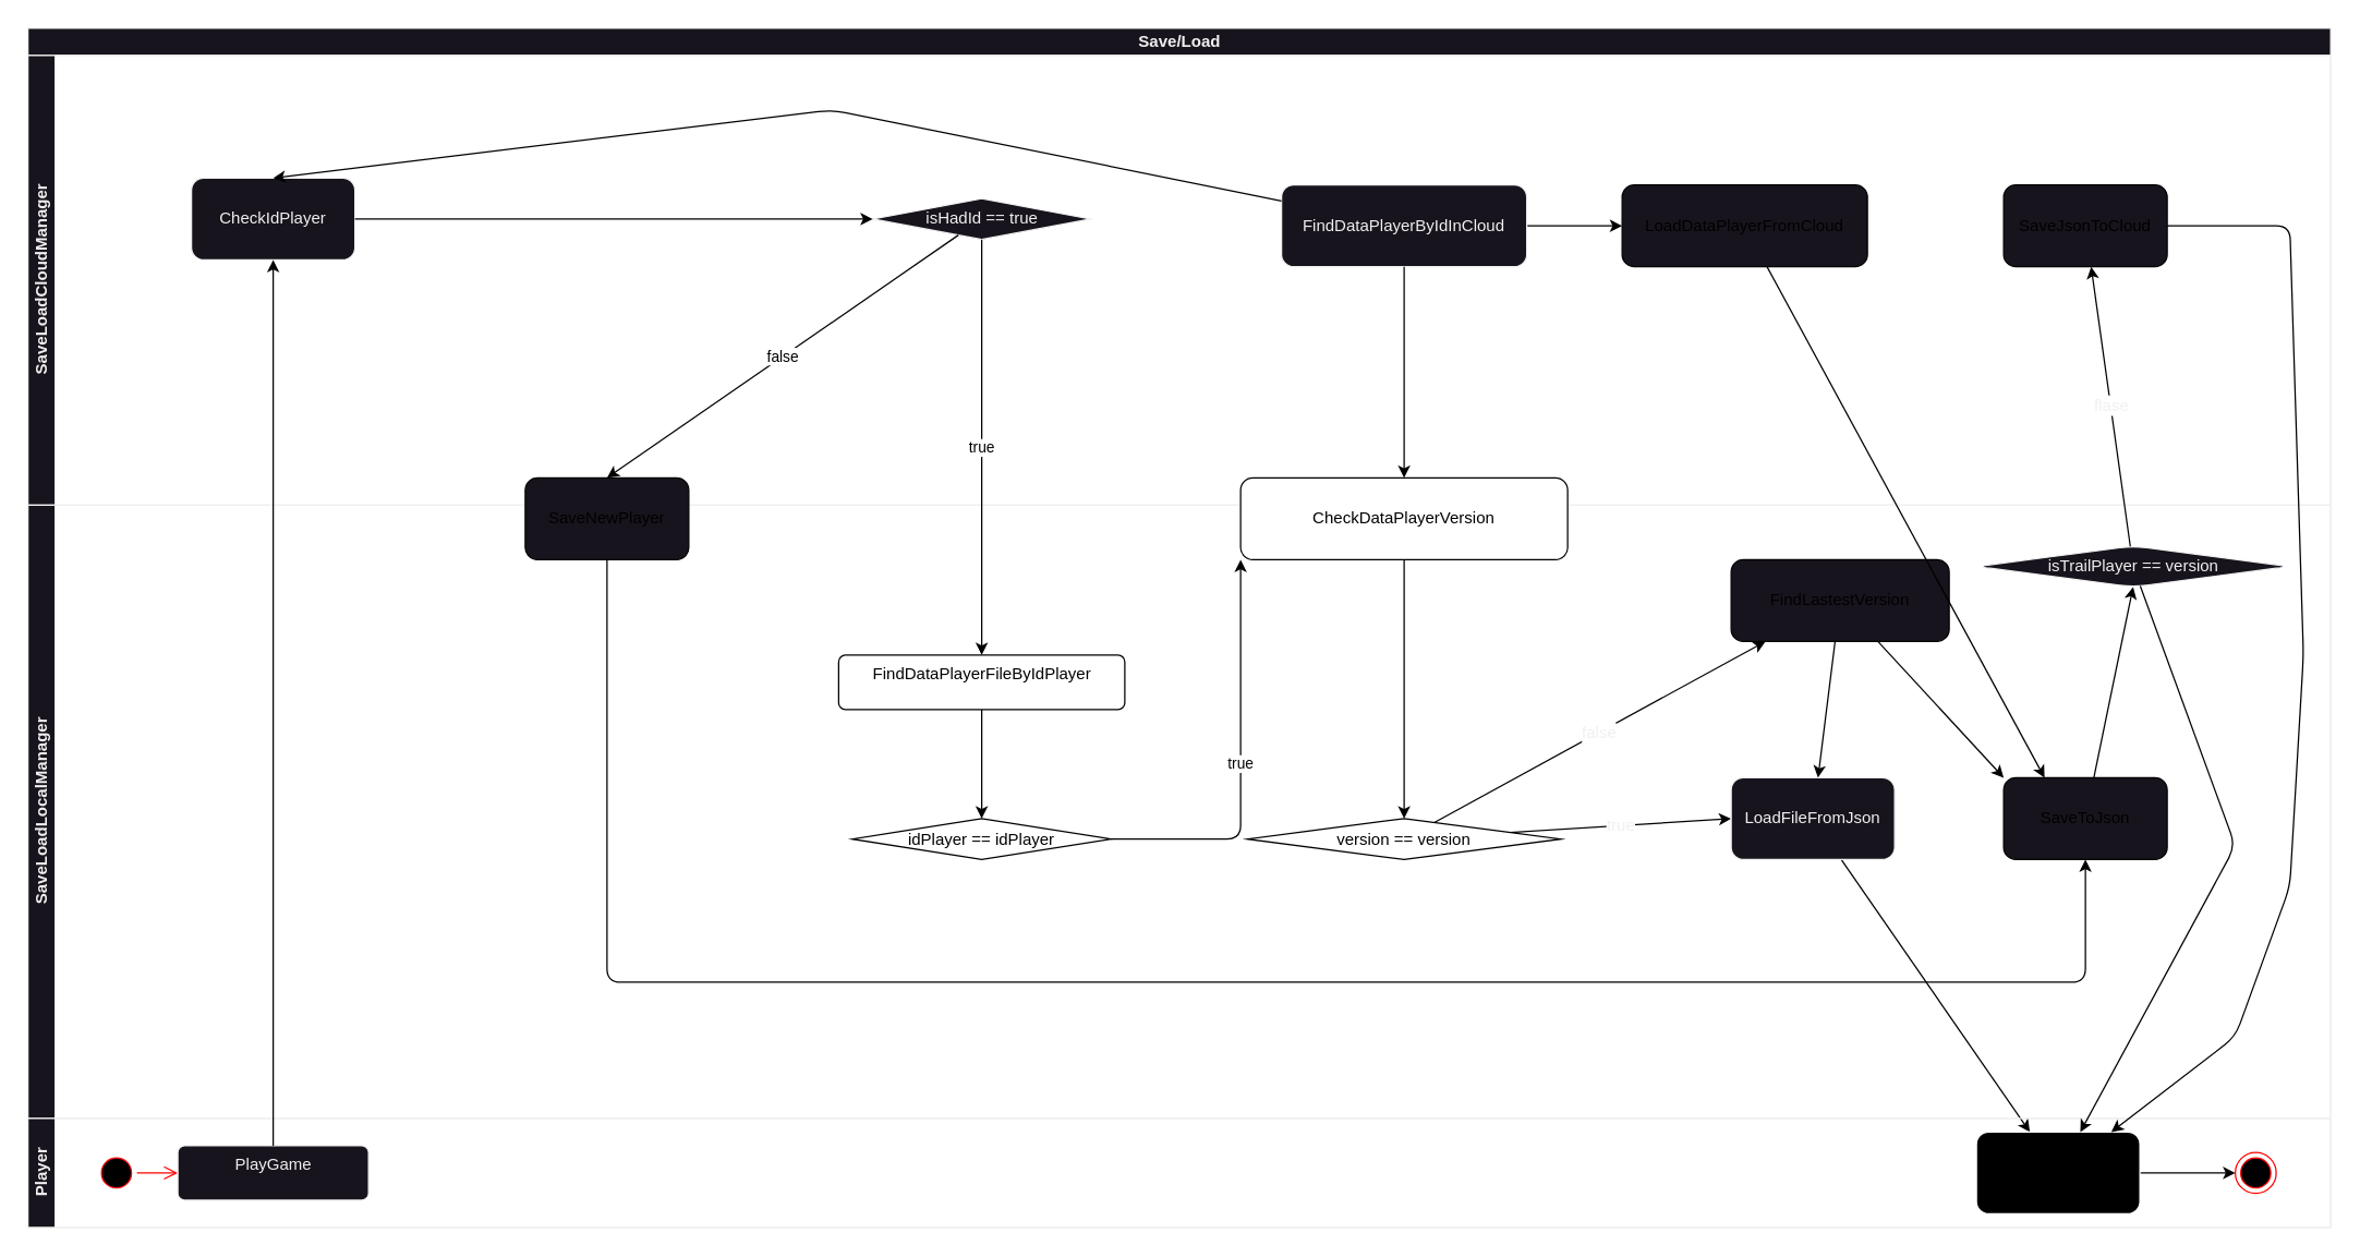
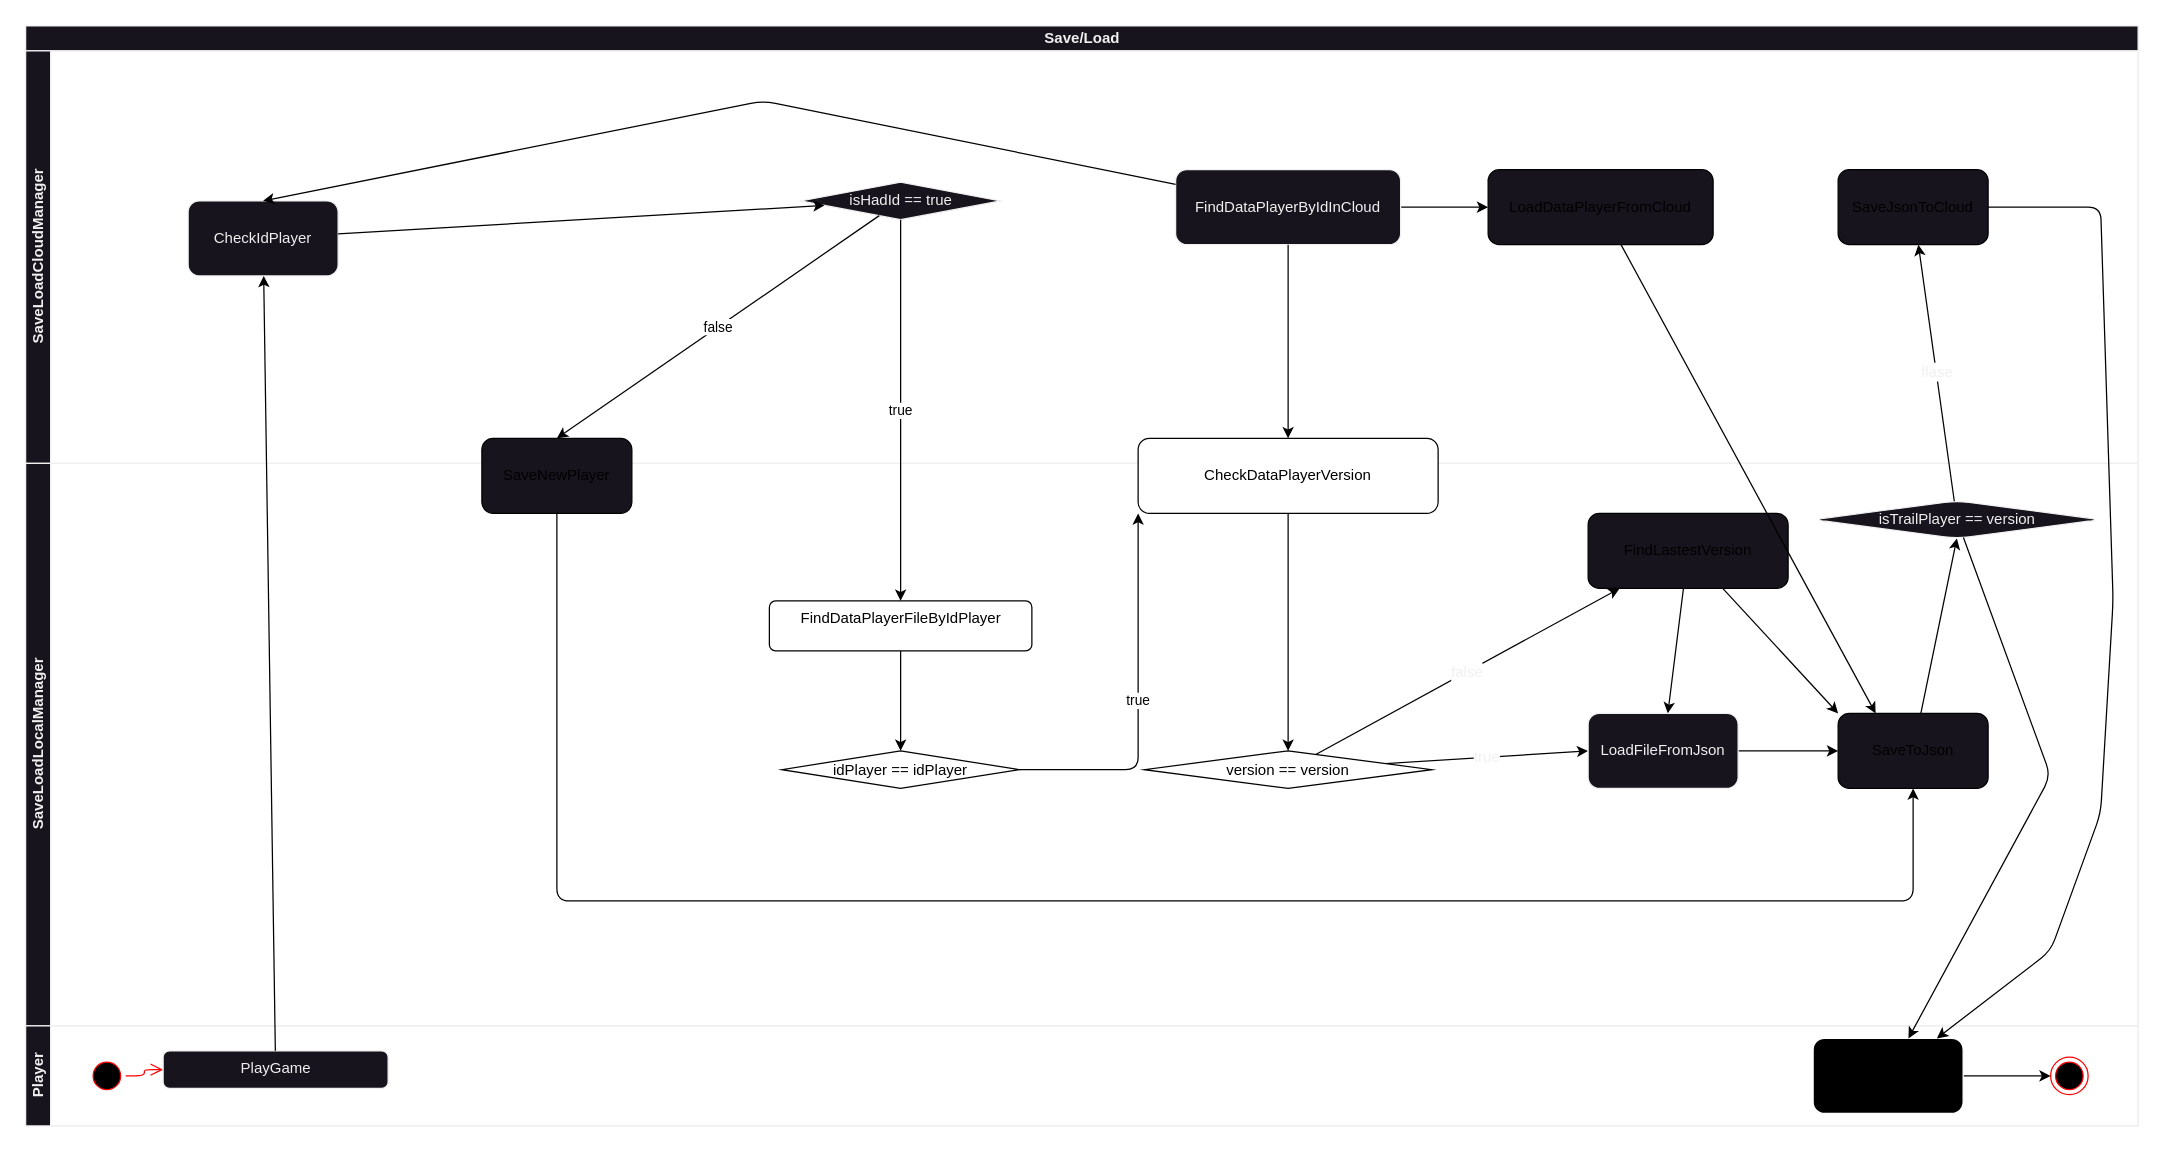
  <mxCell id="0" />
  <mxCell id="1" parent="0" />
  <mxCell id="2" value="Save/Load" style="swimlane;childLayout=stackLayout;resizeParent=1;resizeParentMax=0;horizontal=1;startSize=20;horizontalStack=0;html=1;strokeColor=rgb(240, 240, 240);fontFamily=Helvetica;fontSize=12;fontColor=rgb(240, 240, 240);fillColor=rgb(24, 20, 29);" parent="1" vertex="1"><mxGeometry width="1690" height="880" as="geometry" x="20" y="20" /></mxCell>
  <mxCell id="3" value="SaveLoadCloudManager" style="swimlane;startSize=20;horizontal=0;html=1;strokeColor=rgb(240, 240, 240);fontFamily=Helvetica;fontSize=12;fontColor=rgb(240, 240, 240);fillColor=rgb(24, 20, 29);" parent="2" vertex="1"><mxGeometry y="20" width="1690" height="330" as="geometry" /></mxCell>
- <mxCell id="4" value="CheckIdPlayer" style="rounded=1;whiteSpace=wrap;html=1;strokeColor=rgb(240, 240, 240);fontFamily=Helvetica;fontSize=12;fontColor=rgb(240, 240, 240);fillColor=rgb(24, 20, 29);" parent="3" vertex="1"><mxGeometry x="120" y="90" width="120" height="60" as="geometry" /></mxCell>
+ <mxCell id="4" value="CheckIdPlayer" style="rounded=1;whiteSpace=wrap;html=1;strokeColor=rgb(240, 240, 240);fontFamily=Helvetica;fontSize=12;fontColor=rgb(240, 240, 240);fillColor=rgb(24, 20, 29);" parent="3" vertex="1"><mxGeometry x="130" y="120" width="120" height="60" as="geometry" /></mxCell>
  <mxCell id="5" value="isHadId == true" style="rhombus;strokeColor=rgb(240, 240, 240);fontFamily=Helvetica;fontSize=12;fontColor=rgb(240, 240, 240);fillColor=rgb(24, 20, 29);html=1;" parent="3" vertex="1"><mxGeometry x="620" y="105" width="160" height="30" as="geometry" /></mxCell>
  <mxCell id="6" style="edgeStyle=none;html=1;fontFamily=Helvetica;fontSize=12;fontColor=rgb(240, 240, 240);" parent="3" source="4" target="5" edge="1"><mxGeometry relative="1" as="geometry" /></mxCell>
  <mxCell id="7" value="" style="edgeStyle=none;html=1;fontFamily=Helvetica;fontSize=12;fontColor=rgb(240, 240, 240);" parent="3" source="8" target="9" edge="1"><mxGeometry relative="1" as="geometry" /></mxCell>
  <mxCell id="8" value="FindDataPlayerByIdInCloud" style="rounded=1;whiteSpace=wrap;html=1;fillColor=rgb(24, 20, 29);strokeColor=rgb(240, 240, 240);fontFamily=Helvetica;fontSize=12;fontColor=rgb(240, 240, 240);" parent="3" vertex="1"><mxGeometry x="920" y="95" width="180" height="60" as="geometry" /></mxCell>
  <mxCell id="9" value="LoadDataPlayerFromCloud" style="whiteSpace=wrap;html=1;fillColor=rgb(24, 20, 29);rounded=1;" parent="3" vertex="1"><mxGeometry x="1170" y="95" width="180" height="60" as="geometry" /></mxCell>
  <mxCell id="10" style="edgeStyle=none;html=1;fontFamily=Helvetica;fontSize=12;fontColor=rgb(240, 240, 240);entryX=0.5;entryY=0;entryDx=0;entryDy=0;" parent="3" source="8" target="4" edge="1"><mxGeometry relative="1" as="geometry"><mxPoint x="730" y="80" as="targetPoint" /><Array as="points"><mxPoint x="590" y="40" /></Array></mxGeometry></mxCell>
  <mxCell id="11" value="SaveJsonToCloud" style="whiteSpace=wrap;html=1;fillColor=rgb(24, 20, 29);rounded=1;" parent="3" vertex="1"><mxGeometry x="1450" y="95" width="120" height="60" as="geometry" /></mxCell>
  <mxCell id="12" value="SaveLoadLocalManager" style="swimlane;startSize=20;horizontal=0;html=1;strokeColor=rgb(240, 240, 240);fontFamily=Helvetica;fontSize=12;fontColor=rgb(240, 240, 240);fillColor=rgb(24, 20, 29);" parent="2" vertex="1"><mxGeometry y="350" width="1690" height="450" as="geometry" /></mxCell>
  <mxCell id="13" style="edgeStyle=none;html=1;entryX=0.5;entryY=0;entryDx=0;entryDy=0;" parent="12" source="14" target="15" edge="1"><mxGeometry relative="1" as="geometry" /></mxCell>
  <mxCell id="14" value="FindDataPlayerFileByIdPlayer" style="html=1;align=center;verticalAlign=top;rounded=1;absoluteArcSize=1;arcSize=10;dashed=0;" parent="12" vertex="1"><mxGeometry x="595" y="110" width="210" height="40" as="geometry" /></mxCell>
  <mxCell id="15" value="idPlayer == idPlayer" style="rhombus;" parent="12" vertex="1"><mxGeometry x="605" y="230" width="190" height="30" as="geometry" /></mxCell>
  <mxCell id="16" value="true" style="edgeStyle=none;html=1;entryX=0;entryY=0.5;entryDx=0;entryDy=0;fontFamily=Helvetica;fontSize=12;fontColor=rgb(240, 240, 240);" parent="12" source="18" target="20" edge="1"><mxGeometry relative="1" as="geometry" /></mxCell>
  <mxCell id="17" value="false" style="edgeStyle=none;html=1;fontFamily=Helvetica;fontSize=12;fontColor=rgb(240, 240, 240);" parent="12" source="18" target="23" edge="1"><mxGeometry relative="1" as="geometry" /></mxCell>
  <mxCell id="18" value="version == version" style="rhombus;" parent="12" vertex="1"><mxGeometry x="895" y="230" width="230" height="30" as="geometry" /></mxCell>
- <mxCell id="19" value="" style="edgeStyle=none;html=1;fontFamily=Helvetica;fontSize=12;fontColor=rgb(240, 240, 240);" parent="12" source="20" target="38" edge="1"><mxGeometry relative="1" as="geometry" /></mxCell>
+ <mxCell id="19" value="" style="edgeStyle=none;html=1;fontFamily=Helvetica;fontSize=12;fontColor=rgb(240, 240, 240);" parent="12" source="20" target="28" edge="1"><mxGeometry relative="1" as="geometry" /></mxCell>
  <mxCell id="20" value="LoadFileFromJson" style="rounded=1;whiteSpace=wrap;html=1;strokeColor=rgb(240, 240, 240);fontFamily=Helvetica;fontSize=12;fontColor=rgb(240, 240, 240);fillColor=rgb(24, 20, 29);" parent="12" vertex="1"><mxGeometry x="1250" y="200" width="120" height="60" as="geometry" /></mxCell>
  <mxCell id="21" style="edgeStyle=none;html=1;fontFamily=Helvetica;fontSize=12;fontColor=rgb(240, 240, 240);" parent="12" source="23" target="20" edge="1"><mxGeometry relative="1" as="geometry" /></mxCell>
  <mxCell id="22" style="edgeStyle=none;html=1;entryX=0;entryY=0;entryDx=0;entryDy=0;fontFamily=Helvetica;fontSize=12;fontColor=rgb(240, 240, 240);" parent="12" source="23" target="28" edge="1"><mxGeometry relative="1" as="geometry" /></mxCell>
  <mxCell id="23" value="FindLastestVersion" style="rounded=1;whiteSpace=wrap;html=1;fillColor=rgb(24, 20, 29);" parent="12" vertex="1"><mxGeometry x="1250" y="40" width="160" height="60" as="geometry" /></mxCell>
  <mxCell id="24" value="CheckDataPlayerVersion" style="rounded=1;whiteSpace=wrap;html=1;" parent="12" vertex="1"><mxGeometry x="890" y="-20" width="240" height="60" as="geometry" /></mxCell>
  <mxCell id="25" style="edgeStyle=none;html=1;entryX=0.5;entryY=0;entryDx=0;entryDy=0;" parent="12" source="24" target="18" edge="1"><mxGeometry relative="1" as="geometry" /></mxCell>
  <mxCell id="26" value="true" style="edgeStyle=none;html=1;entryX=0;entryY=1;entryDx=0;entryDy=0;" parent="12" source="15" target="24" edge="1"><mxGeometry relative="1" as="geometry"><mxPoint x="990" as="targetPoint" /><Array as="points"><mxPoint x="890" y="245" /></Array></mxGeometry></mxCell>
  <mxCell id="27" style="edgeStyle=none;html=1;entryX=0.5;entryY=1;entryDx=0;entryDy=0;fontFamily=Helvetica;fontSize=12;fontColor=rgb(240, 240, 240);" parent="12" source="28" target="30" edge="1"><mxGeometry relative="1" as="geometry" /></mxCell>
  <mxCell id="28" value="SaveToJson" style="whiteSpace=wrap;html=1;fillColor=rgb(24, 20, 29);rounded=1;" parent="12" vertex="1"><mxGeometry x="1450" y="200" width="120" height="60" as="geometry" /></mxCell>
  <mxCell id="29" value="SaveNewPlayer" style="rounded=1;whiteSpace=wrap;html=1;fillColor=rgb(24, 20, 29);" parent="12" vertex="1"><mxGeometry x="365" y="-20" width="120" height="60" as="geometry" /></mxCell>
  <mxCell id="30" value="isTrailPlayer == version" style="rhombus;rounded=1;strokeColor=rgb(240, 240, 240);fontFamily=Helvetica;fontSize=12;fontColor=rgb(240, 240, 240);fillColor=rgb(24, 20, 29);html=1;" parent="12" vertex="1"><mxGeometry x="1430" y="30" width="230" height="30" as="geometry" /></mxCell>
  <mxCell id="31" style="edgeStyle=none;html=1;fontFamily=Helvetica;fontSize=12;fontColor=rgb(240, 240, 240);entryX=0.5;entryY=1;entryDx=0;entryDy=0;" parent="12" source="29" target="28" edge="1"><mxGeometry relative="1" as="geometry"><mxPoint x="1060" y="350" as="targetPoint" /><Array as="points"><mxPoint x="425" y="350" /><mxPoint x="1510" y="350" /></Array></mxGeometry></mxCell>
  <mxCell id="32" value="Player" style="swimlane;startSize=20;horizontal=0;html=1;strokeColor=rgb(240, 240, 240);fontFamily=Helvetica;fontSize=12;fontColor=rgb(240, 240, 240);fillColor=rgb(24, 20, 29);" parent="2" vertex="1"><mxGeometry y="800" width="1690" height="80" as="geometry" /></mxCell>
  <mxCell id="33" value="" style="ellipse;html=1;shape=startState;fillColor=#000000;strokeColor=#ff0000;fontFamily=Helvetica;fontSize=12;fontColor=rgb(240, 240, 240);" parent="32" vertex="1"><mxGeometry x="50" y="25" width="30" height="30" as="geometry" /></mxCell>
  <mxCell id="34" value="" style="edgeStyle=orthogonalEdgeStyle;html=1;verticalAlign=bottom;endArrow=open;endSize=8;strokeColor=#ff0000;fontFamily=Helvetica;fontSize=12;fontColor=rgb(240, 240, 240);entryX=0;entryY=0.5;entryDx=0;entryDy=0;" parent="32" source="33" target="35" edge="1"><mxGeometry relative="1" as="geometry"><mxPoint x="160" y="40" as="targetPoint" /></mxGeometry></mxCell>
- <mxCell id="35" value="PlayGame" style="html=1;align=center;verticalAlign=top;rounded=1;absoluteArcSize=1;arcSize=10;dashed=0;strokeColor=rgb(240, 240, 240);fontFamily=Helvetica;fontSize=12;fontColor=rgb(240, 240, 240);fillColor=rgb(24, 20, 29);" parent="32" vertex="1"><mxGeometry x="110" y="20" width="140" height="40" as="geometry" /></mxCell>
+ <mxCell id="35" value="PlayGame" style="html=1;align=center;verticalAlign=top;rounded=1;absoluteArcSize=1;arcSize=10;dashed=0;strokeColor=rgb(240, 240, 240);fontFamily=Helvetica;fontSize=12;fontColor=rgb(240, 240, 240);fillColor=rgb(24, 20, 29);" parent="32" vertex="1"><mxGeometry x="110" y="20" width="180" height="30" as="geometry" /></mxCell>
  <mxCell id="36" value="" style="ellipse;html=1;shape=endState;fillColor=#000000;strokeColor=#ff0000;rounded=1;fontFamily=Helvetica;fontSize=12;fontColor=rgb(240, 240, 240);" parent="32" vertex="1"><mxGeometry x="1620" y="25" width="30" height="30" as="geometry" /></mxCell>
  <mxCell id="37" style="edgeStyle=none;html=1;entryX=0;entryY=0.5;entryDx=0;entryDy=0;fontFamily=Helvetica;fontSize=12;fontColor=rgb(240, 240, 240);" parent="32" source="38" target="36" edge="1"><mxGeometry relative="1" as="geometry" /></mxCell>
  <mxCell id="38" value="Exit" style="whiteSpace=wrap;html=1;fillColor=#000000;strokeColor=#FFFFFF;rounded=1;" parent="32" vertex="1"><mxGeometry x="1430" y="10" width="120" height="60" as="geometry" /></mxCell>
  <mxCell id="39" style="edgeStyle=none;html=1;fontFamily=Helvetica;fontSize=12;fontColor=rgb(240, 240, 240);" parent="2" source="35" target="4" edge="1"><mxGeometry relative="1" as="geometry"><mxPoint x="120" y="640" as="targetPoint" /></mxGeometry></mxCell>
  <mxCell id="40" value="true" style="edgeStyle=none;html=1;entryX=0.5;entryY=0;entryDx=0;entryDy=0;" parent="2" source="5" target="14" edge="1"><mxGeometry relative="1" as="geometry" /></mxCell>
  <mxCell id="41" value="false" style="edgeStyle=none;html=1;entryX=0.5;entryY=0;entryDx=0;entryDy=0;" parent="2" source="5" target="29" edge="1"><mxGeometry relative="1" as="geometry" /></mxCell>
  <mxCell id="42" style="edgeStyle=none;html=1;fontFamily=Helvetica;fontSize=12;fontColor=rgb(240, 240, 240);" parent="2" source="8" target="24" edge="1"><mxGeometry relative="1" as="geometry" /></mxCell>
  <mxCell id="43" style="edgeStyle=none;html=1;entryX=0.25;entryY=0;entryDx=0;entryDy=0;fontFamily=Helvetica;fontSize=12;fontColor=rgb(240, 240, 240);" parent="2" source="9" target="28" edge="1"><mxGeometry relative="1" as="geometry" /></mxCell>
  <mxCell id="44" style="edgeStyle=none;html=1;fontFamily=Helvetica;fontSize=12;fontColor=rgb(240, 240, 240);" parent="2" source="11" target="38" edge="1"><mxGeometry relative="1" as="geometry"><mxPoint x="1680" y="145" as="targetPoint" /><Array as="points"><mxPoint x="1660" y="145" /><mxPoint x="1670" y="460" /><mxPoint x="1660" y="630" /><mxPoint x="1620" y="740" /></Array></mxGeometry></mxCell>
  <mxCell id="45" value="flase" style="edgeStyle=none;html=1;fontFamily=Helvetica;fontSize=12;fontColor=rgb(240, 240, 240);" parent="2" source="30" target="11" edge="1"><mxGeometry relative="1" as="geometry" /></mxCell>
  <mxCell id="46" style="edgeStyle=none;html=1;" edge="1" parent="2" source="30" target="38"><mxGeometry relative="1" as="geometry"><Array as="points"><mxPoint x="1620" y="600" /></Array></mxGeometry></mxCell>
